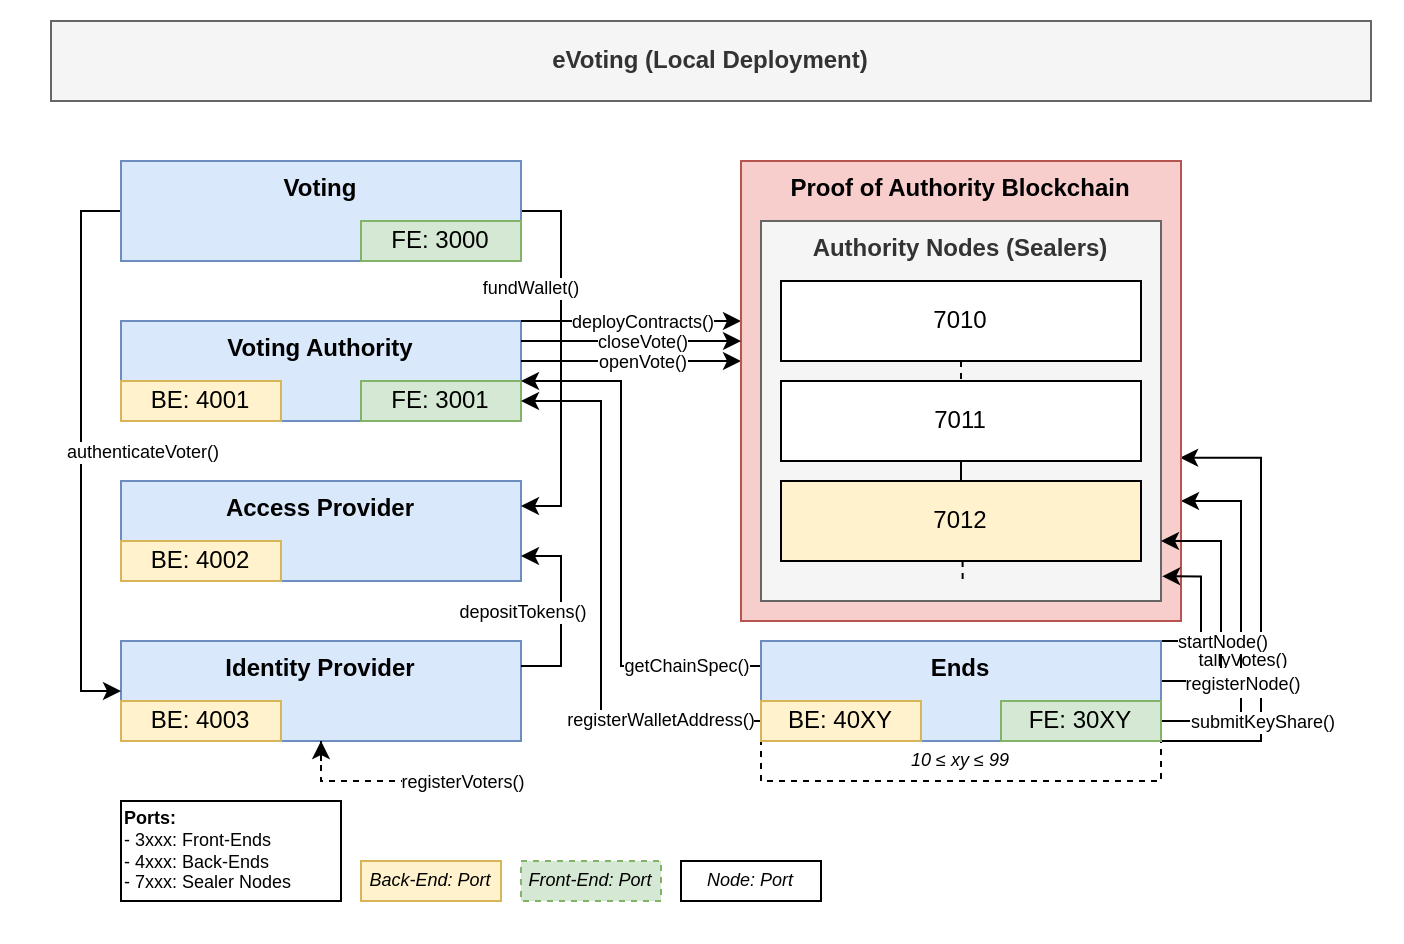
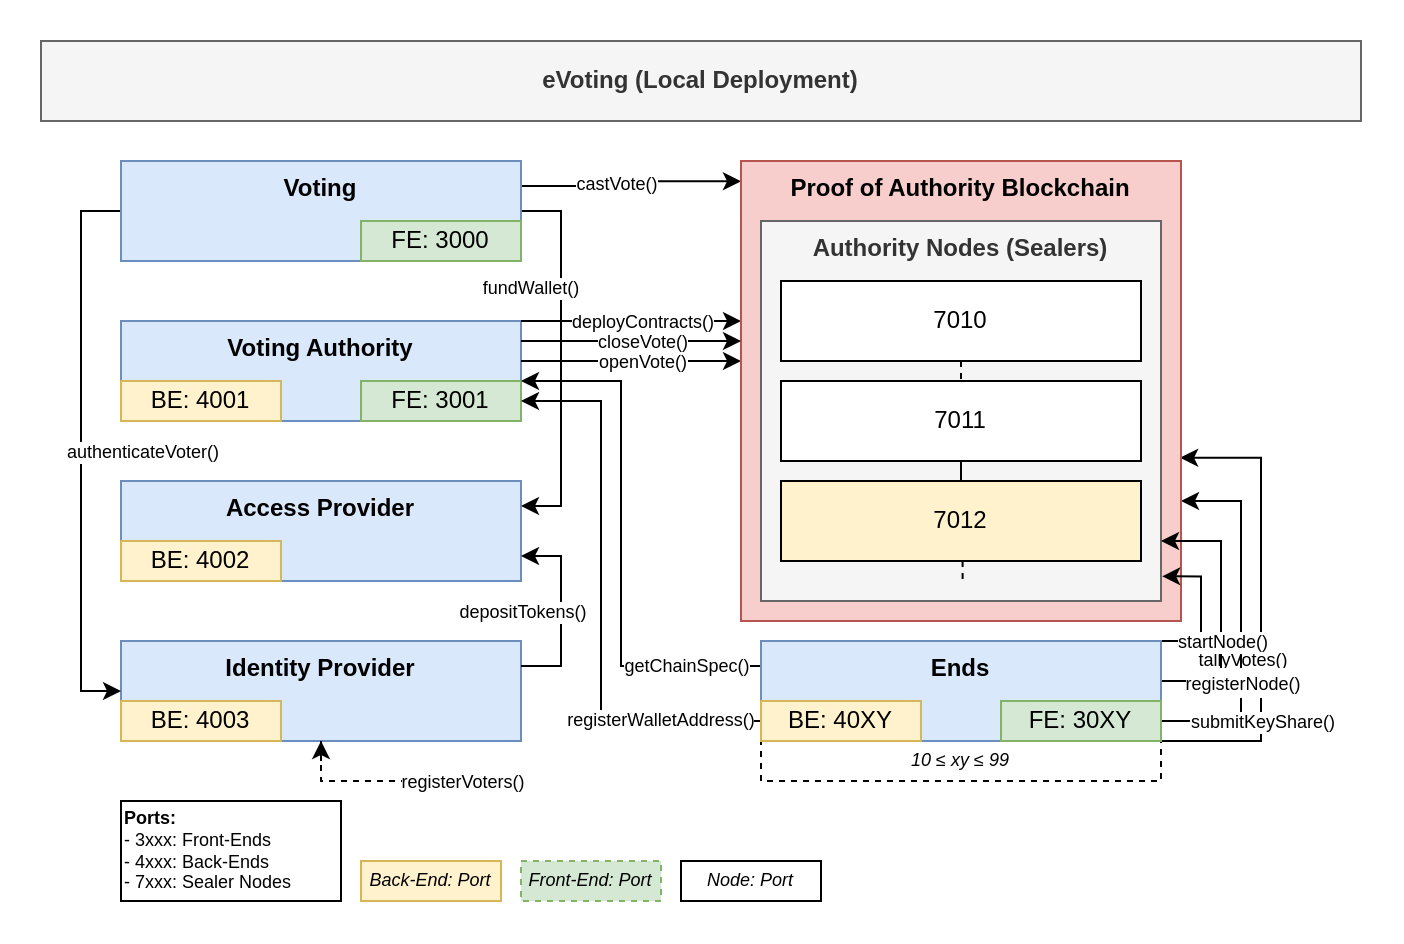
  <mxCell id="0" />
  <mxCell id="1" parent="0" />
  <mxCell id="2" style="edgeStyle=orthogonalEdgeStyle;rounded=0;orthogonalLoop=1;jettySize=auto;html=1;entryX=0.998;entryY=0.645;entryDx=0;entryDy=0;entryPerimeter=0;endArrow=classic;endFill=1;fontSize=9;" edge="1" parent="1" source="57" target="35"><mxGeometry relative="1" as="geometry"><Array as="points"><mxPoint x="630" y="370" /><mxPoint x="630" y="228" /></Array></mxGeometry></mxCell>
  <mxCell id="3" value="tallyVotes()" style="text;html=1;align=center;verticalAlign=middle;resizable=0;points=[];;labelBackgroundColor=#ffffff;fontSize=9;" vertex="1" connectable="0" parent="2"><mxGeometry x="-0.113" y="2" relative="1" as="geometry"><mxPoint x="-7.5" y="12" as="offset" /></mxGeometry></mxCell>
  <mxCell id="4" style="edgeStyle=orthogonalEdgeStyle;rounded=0;orthogonalLoop=1;jettySize=auto;html=1;endArrow=classic;endFill=1;fontSize=9;" edge="1" parent="1" source="57" target="35"><mxGeometry relative="1" as="geometry"><Array as="points"><mxPoint x="620" y="360" /><mxPoint x="620" y="250" /></Array></mxGeometry></mxCell>
  <mxCell id="5" value="submitKeyShare()" style="text;html=1;align=center;verticalAlign=middle;resizable=0;points=[];;labelBackgroundColor=#ffffff;fontSize=9;" vertex="1" connectable="0" parent="4"><mxGeometry x="-0.376" y="49" relative="1" as="geometry"><mxPoint x="59" y="16" as="offset" /></mxGeometry></mxCell>
  <mxCell id="6" value="" style="group" parent="1" vertex="1" connectable="0"><mxGeometry x="60" y="240" width="200" height="50" as="geometry" /></mxCell>
  <mxCell id="7" value="&lt;b&gt;Access Provider&lt;/b&gt;" style="rounded=0;whiteSpace=wrap;html=1;fillColor=#dae8fc;strokeColor=#6c8ebf;align=center;verticalAlign=top;" parent="6" vertex="1"><mxGeometry width="200" height="50" as="geometry" /></mxCell>
  <mxCell id="8" value="BE: 4002" style="rounded=0;whiteSpace=wrap;html=1;fillColor=#fff2cc;strokeColor=#d6b656;" parent="6" vertex="1"><mxGeometry y="30" width="80" height="20" as="geometry" /></mxCell>
  <mxCell id="9" value="" style="group" parent="1" vertex="1" connectable="0"><mxGeometry x="60" y="320" width="200" height="50" as="geometry" /></mxCell>
  <mxCell id="10" value="&lt;b&gt;Identity Provider&lt;br&gt;&lt;/b&gt;" style="rounded=0;whiteSpace=wrap;html=1;fillColor=#dae8fc;strokeColor=#6c8ebf;align=center;verticalAlign=top;" parent="9" vertex="1"><mxGeometry width="200" height="50" as="geometry" /></mxCell>
  <mxCell id="11" value="BE: 4003" style="rounded=0;whiteSpace=wrap;html=1;fillColor=#fff2cc;strokeColor=#d6b656;" parent="9" vertex="1"><mxGeometry y="30" width="80" height="20" as="geometry" /></mxCell>
- <mxCell id="12" value="&lt;b&gt;eVoting (Local Deployment)&lt;br&gt;&lt;/b&gt;" style="rounded=0;whiteSpace=wrap;html=1;align=center;fillColor=#f5f5f5;strokeColor=#666666;fontColor=#333333;" parent="1" vertex="1"><mxGeometry x="25" y="10" width="660" height="40" as="geometry" /></mxCell>
+ <mxCell id="12" value="&lt;b&gt;eVoting (Local Deployment)&lt;br&gt;&lt;/b&gt;" style="rounded=0;whiteSpace=wrap;html=1;align=center;fillColor=#f5f5f5;strokeColor=#666666;fontColor=#333333;" parent="1" vertex="1"><mxGeometry x="20" y="20" width="660" height="40" as="geometry" /></mxCell>
  <mxCell id="13" value="" style="group" parent="1" vertex="1" connectable="0"><mxGeometry x="60" y="160" width="200" height="50" as="geometry" /></mxCell>
  <mxCell id="14" value="&lt;b&gt;Voting Authority&lt;/b&gt;" style="rounded=0;whiteSpace=wrap;html=1;fillColor=#dae8fc;strokeColor=#6c8ebf;align=center;verticalAlign=top;" parent="13" vertex="1"><mxGeometry width="200" height="50" as="geometry" /></mxCell>
  <mxCell id="15" value="FE: 3001" style="rounded=0;whiteSpace=wrap;html=1;fillColor=#d5e8d4;strokeColor=#82b366;" parent="13" vertex="1"><mxGeometry x="120" y="30" width="80" height="20" as="geometry" /></mxCell>
  <mxCell id="16" value="BE: 4001" style="rounded=0;whiteSpace=wrap;html=1;fillColor=#fff2cc;strokeColor=#d6b656;" parent="13" vertex="1"><mxGeometry y="30" width="80" height="20" as="geometry" /></mxCell>
  <mxCell id="17" value="Front-End: Port" style="rounded=0;whiteSpace=wrap;html=1;fillColor=#d5e8d4;strokeColor=#82b366;fontSize=9;fontStyle=2;dashed=1;" parent="1" vertex="1"><mxGeometry x="260" y="430" width="70" height="20" as="geometry" /></mxCell>
  <mxCell id="18" value="Back-End: Port" style="rounded=0;whiteSpace=wrap;html=1;fillColor=#fff2cc;strokeColor=#d6b656;fontSize=9;fontStyle=2" parent="1" vertex="1"><mxGeometry x="180" y="430" width="70" height="20" as="geometry" /></mxCell>
  <mxCell id="19" value="Node: Port" style="rounded=0;whiteSpace=wrap;html=1;align=center;fontSize=9;fontStyle=2" parent="1" vertex="1"><mxGeometry x="340" y="430" width="70" height="20" as="geometry" /></mxCell>
  <mxCell id="20" value="&lt;div&gt;&lt;b&gt;Ports:&lt;/b&gt;&lt;/div&gt;&lt;div&gt;- 3xxx: Front-Ends&lt;br&gt;&lt;/div&gt;&lt;div&gt;- 4xxx: Back-Ends&lt;br&gt;&lt;/div&gt;&lt;div&gt;- 7xxx: Sealer Nodes&lt;br&gt;&lt;/div&gt;" style="rounded=0;whiteSpace=wrap;html=1;fontSize=9;align=left;verticalAlign=middle;" parent="1" vertex="1"><mxGeometry x="60" y="400" width="110" height="50" as="geometry" /></mxCell>
  <mxCell id="21" value="" style="endArrow=classic;html=1;fontSize=9;entryX=0.5;entryY=1;entryDx=0;entryDy=0;" parent="1" target="10" edge="1"><mxGeometry width="50" height="50" relative="1" as="geometry"><mxPoint x="160" y="380" as="sourcePoint" /><mxPoint x="130" y="470" as="targetPoint" /></mxGeometry></mxCell>
  <mxCell id="22" value="registerVoters()" style="text;html=1;align=center;verticalAlign=middle;resizable=0;points=[];;labelBackgroundColor=#ffffff;fontSize=9;" parent="21" vertex="1" connectable="0"><mxGeometry x="-0.203" relative="1" as="geometry"><mxPoint x="70" y="14" as="offset" /></mxGeometry></mxCell>
  <mxCell id="23" style="edgeStyle=orthogonalEdgeStyle;rounded=0;orthogonalLoop=1;jettySize=auto;html=1;exitX=0;exitY=0.5;exitDx=0;exitDy=0;entryX=0;entryY=0.5;entryDx=0;entryDy=0;fontSize=9;" parent="1" source="61" target="10" edge="1"><mxGeometry relative="1" as="geometry"><Array as="points"><mxPoint x="40" y="105" /><mxPoint x="40" y="345" /></Array></mxGeometry></mxCell>
  <mxCell id="24" value="authenticateVoter()" style="text;html=1;align=center;verticalAlign=middle;resizable=0;points=[];;labelBackgroundColor=#ffffff;fontSize=9;" parent="23" vertex="1" connectable="0"><mxGeometry x="-0.222" relative="1" as="geometry"><mxPoint x="30" y="31" as="offset" /></mxGeometry></mxCell>
+ <mxCell id="25" style="edgeStyle=orthogonalEdgeStyle;rounded=0;orthogonalLoop=1;jettySize=auto;html=1;exitX=1;exitY=0.25;exitDx=0;exitDy=0;entryX=0;entryY=0.044;entryDx=0;entryDy=0;entryPerimeter=0;fontSize=9;" parent="1" source="61" target="35" edge="1"><mxGeometry relative="1" as="geometry" /></mxCell>
+ <mxCell id="26" value="castVote()" style="text;html=1;align=center;verticalAlign=middle;resizable=0;points=[];;labelBackgroundColor=#ffffff;fontSize=9;" parent="25" vertex="1" connectable="0"><mxGeometry x="-0.155" y="3" relative="1" as="geometry"><mxPoint y="2" as="offset" /></mxGeometry></mxCell>
  <mxCell id="27" style="edgeStyle=orthogonalEdgeStyle;rounded=0;orthogonalLoop=1;jettySize=auto;html=1;exitX=1;exitY=0.25;exitDx=0;exitDy=0;entryX=1;entryY=0.75;entryDx=0;entryDy=0;fontSize=9;" parent="1" source="10" target="7" edge="1"><mxGeometry relative="1" as="geometry" /></mxCell>
  <mxCell id="28" value="depositTokens()" style="text;html=1;align=center;verticalAlign=middle;resizable=0;points=[];;labelBackgroundColor=#ffffff;fontSize=9;" parent="27" vertex="1" connectable="0"><mxGeometry x="0.222" relative="1" as="geometry"><mxPoint x="-20" y="10.5" as="offset" /></mxGeometry></mxCell>
  <mxCell id="29" style="edgeStyle=orthogonalEdgeStyle;rounded=0;orthogonalLoop=1;jettySize=auto;html=1;exitX=1;exitY=0.5;exitDx=0;exitDy=0;entryX=1;entryY=0.25;entryDx=0;entryDy=0;fontSize=9;" parent="1" source="61" target="7" edge="1"><mxGeometry relative="1" as="geometry" /></mxCell>
  <mxCell id="30" value="fundWallet()" style="text;html=1;align=center;verticalAlign=middle;resizable=0;points=[];;labelBackgroundColor=#ffffff;fontSize=9;" parent="29" vertex="1" connectable="0"><mxGeometry x="0.179" y="2" relative="1" as="geometry"><mxPoint x="-18" y="-52.5" as="offset" /></mxGeometry></mxCell>
  <mxCell id="31" style="edgeStyle=orthogonalEdgeStyle;rounded=0;orthogonalLoop=1;jettySize=auto;html=1;fontSize=9;" parent="1" source="14" target="35" edge="1"><mxGeometry relative="1" as="geometry"><Array as="points"><mxPoint x="340" y="160" /><mxPoint x="340" y="160" /></Array></mxGeometry></mxCell>
  <mxCell id="32" value="&lt;div&gt;deployContracts()&lt;/div&gt;" style="text;html=1;align=center;verticalAlign=middle;resizable=0;points=[];;labelBackgroundColor=#ffffff;fontSize=9;" parent="31" vertex="1" connectable="0"><mxGeometry x="0.094" y="-2" relative="1" as="geometry"><mxPoint y="-2" as="offset" /></mxGeometry></mxCell>
  <mxCell id="33" style="edgeStyle=orthogonalEdgeStyle;rounded=0;orthogonalLoop=1;jettySize=auto;html=1;" parent="1" source="14" target="35" edge="1"><mxGeometry relative="1" as="geometry"><mxPoint x="340" y="130" as="targetPoint" /><Array as="points"><mxPoint x="350" y="180" /><mxPoint x="350" y="180" /></Array></mxGeometry></mxCell>
  <mxCell id="34" value="openVote()" style="text;html=1;align=center;verticalAlign=middle;resizable=0;points=[];;labelBackgroundColor=#ffffff;fontSize=9;" parent="33" vertex="1" connectable="0"><mxGeometry x="0.537" y="-2" relative="1" as="geometry"><mxPoint x="-25" y="-2" as="offset" /></mxGeometry></mxCell>
  <mxCell id="35" value="Proof of Authority Blockchain" style="rounded=0;whiteSpace=wrap;html=1;align=center;fillColor=#f8cecc;strokeColor=#b85450;verticalAlign=top;fontStyle=1" parent="1" vertex="1"><mxGeometry x="370" y="80" width="220" height="230" as="geometry" /></mxCell>
  <mxCell id="36" style="edgeStyle=orthogonalEdgeStyle;rounded=0;orthogonalLoop=1;jettySize=auto;html=1;exitX=0.5;exitY=1;exitDx=0;exitDy=0;entryX=0.5;entryY=0;entryDx=0;entryDy=0;dashed=1;endArrow=none;endFill=0;" edge="1" parent="1" source="42"><mxGeometry relative="1" as="geometry"><mxPoint x="510" y="290" as="targetPoint" /></mxGeometry></mxCell>
  <mxCell id="37" value="&lt;b&gt;Authority Nodes (Sealers)&lt;/b&gt;" style="rounded=0;whiteSpace=wrap;html=1;align=center;fillColor=#f5f5f5;strokeColor=#666666;fontColor=#333333;verticalAlign=top;" parent="1" vertex="1"><mxGeometry x="380" y="110" width="200" height="190" as="geometry" /></mxCell>
  <mxCell id="38" style="edgeStyle=orthogonalEdgeStyle;rounded=0;orthogonalLoop=1;jettySize=auto;html=1;exitX=0.5;exitY=1;exitDx=0;exitDy=0;entryX=0.5;entryY=0;entryDx=0;entryDy=0;endArrow=none;endFill=0;dashed=1;" edge="1" parent="1" source="39" target="41"><mxGeometry relative="1" as="geometry" /></mxCell>
  <mxCell id="39" value="7010" style="rounded=0;whiteSpace=wrap;html=1;align=center;" parent="1" vertex="1"><mxGeometry x="390" y="140" width="180" height="40" as="geometry" /></mxCell>
  <mxCell id="40" style="edgeStyle=orthogonalEdgeStyle;rounded=0;orthogonalLoop=1;jettySize=auto;html=1;exitX=0.5;exitY=1;exitDx=0;exitDy=0;entryX=0.5;entryY=0;entryDx=0;entryDy=0;dashed=0;endArrow=none;endFill=0;" edge="1" parent="1" source="41" target="42"><mxGeometry relative="1" as="geometry" /></mxCell>
  <mxCell id="41" value="7011" style="rounded=0;whiteSpace=wrap;html=1;align=center;" vertex="1" parent="1"><mxGeometry x="390" y="190" width="180" height="40" as="geometry" /></mxCell>
  <mxCell id="42" value="7012" style="rounded=0;whiteSpace=wrap;html=1;align=center;fillColor=#fff2cc;" vertex="1" parent="1"><mxGeometry x="390" y="240" width="180" height="40" as="geometry" /></mxCell>
  <mxCell id="43" style="edgeStyle=orthogonalEdgeStyle;rounded=0;orthogonalLoop=1;jettySize=auto;html=1;exitX=0.5;exitY=1;exitDx=0;exitDy=0;entryX=0.5;entryY=0;entryDx=0;entryDy=0;dashed=1;endArrow=none;endFill=0;" edge="1" parent="1"><mxGeometry relative="1" as="geometry"><mxPoint x="480.81" y="279.952" as="sourcePoint" /><mxPoint x="480.81" y="289.952" as="targetPoint" /><Array as="points"><mxPoint x="481" y="290" /><mxPoint x="481" y="290" /></Array></mxGeometry></mxCell>
  <mxCell id="44" value="&lt;font style=&quot;font-size: 9px&quot;&gt;10 &lt;span style=&quot;font-weight: normal ; font-size: 9px&quot;&gt;&lt;span class=&quot;code char&quot; style=&quot;font-size: 9px&quot;&gt;≤ &lt;/span&gt;&lt;/span&gt;xy &lt;/font&gt;&lt;font style=&quot;font-size: 9px&quot;&gt;&lt;font style=&quot;font-size: 9px&quot;&gt;&lt;span style=&quot;font-weight: normal ; font-size: 9px&quot;&gt;&lt;span class=&quot;code char&quot; style=&quot;font-size: 9px&quot;&gt;≤&lt;/span&gt;&lt;/span&gt;&lt;/font&gt; 99&lt;/font&gt;&lt;font style=&quot;font-size: 9px&quot;&gt;&lt;br style=&quot;font-size: 9px&quot;&gt;&lt;/font&gt;" style="rounded=0;whiteSpace=wrap;html=1;fontSize=9;dashed=1;fontStyle=2" vertex="1" parent="1"><mxGeometry x="380" y="370" width="200" height="20" as="geometry" /></mxCell>
  <mxCell id="45" style="edgeStyle=orthogonalEdgeStyle;rounded=0;orthogonalLoop=1;jettySize=auto;html=1;dashed=1;endArrow=none;endFill=0;fontSize=9;" edge="1" parent="1" source="10"><mxGeometry relative="1" as="geometry"><mxPoint x="200" y="390" as="targetPoint" /></mxGeometry></mxCell>
  <mxCell id="46" style="edgeStyle=orthogonalEdgeStyle;rounded=0;orthogonalLoop=1;jettySize=auto;html=1;endArrow=classic;endFill=1;fontSize=9;" edge="1" parent="1" source="57" target="14"><mxGeometry relative="1" as="geometry"><mxPoint x="156" y="210" as="targetPoint" /><mxPoint x="376" y="360.069" as="sourcePoint" /><Array as="points"><mxPoint x="300" y="360" /><mxPoint x="300" y="200" /></Array></mxGeometry></mxCell>
  <mxCell id="47" value="registerWalletAddress()" style="text;html=1;align=center;verticalAlign=middle;resizable=0;points=[];;labelBackgroundColor=#ffffff;fontSize=9;" vertex="1" connectable="0" parent="46"><mxGeometry x="-0.79" y="-8" relative="1" as="geometry"><mxPoint x="-22" y="7" as="offset" /></mxGeometry></mxCell>
  <mxCell id="48" style="edgeStyle=orthogonalEdgeStyle;rounded=0;orthogonalLoop=1;jettySize=auto;html=1;" edge="1" parent="1" source="14" target="35"><mxGeometry relative="1" as="geometry"><mxPoint x="380" y="194.897" as="targetPoint" /><Array as="points"><mxPoint x="360" y="170" /><mxPoint x="360" y="170" /></Array><mxPoint x="270" y="194.897" as="sourcePoint" /></mxGeometry></mxCell>
  <mxCell id="49" value="closeVote()" style="text;html=1;align=center;verticalAlign=middle;resizable=0;points=[];;labelBackgroundColor=#ffffff;fontSize=9;" vertex="1" connectable="0" parent="48"><mxGeometry x="0.537" y="-2" relative="1" as="geometry"><mxPoint x="-25" y="-2" as="offset" /></mxGeometry></mxCell>
  <mxCell id="50" style="edgeStyle=orthogonalEdgeStyle;rounded=0;orthogonalLoop=1;jettySize=auto;html=1;exitX=0;exitY=0.25;exitDx=0;exitDy=0;endArrow=classic;endFill=1;fontSize=9;" edge="1" parent="1" source="57" target="14"><mxGeometry relative="1" as="geometry"><Array as="points"><mxPoint x="310" y="332" /><mxPoint x="310" y="190" /></Array></mxGeometry></mxCell>
  <mxCell id="51" value="getChainSpec()" style="text;html=1;align=center;verticalAlign=middle;resizable=0;points=[];;labelBackgroundColor=#ffffff;fontSize=9;" vertex="1" connectable="0" parent="50"><mxGeometry x="-0.741" relative="1" as="geometry"><mxPoint x="-3.5" y="-0.5" as="offset" /></mxGeometry></mxCell>
  <mxCell id="52" style="edgeStyle=orthogonalEdgeStyle;rounded=0;orthogonalLoop=1;jettySize=auto;html=1;fontSize=9;" parent="1" source="57" target="37" edge="1"><mxGeometry relative="1" as="geometry"><mxPoint x="579.5" y="140.069" as="targetPoint" /><Array as="points"><mxPoint x="610" y="340" /><mxPoint x="610" y="270" /></Array><mxPoint x="569.845" y="260.069" as="sourcePoint" /></mxGeometry></mxCell>
  <mxCell id="53" value="&lt;font style=&quot;font-size: 9px&quot;&gt;registerNode()&lt;/font&gt;" style="text;html=1;align=center;verticalAlign=middle;resizable=0;points=[];;labelBackgroundColor=#ffffff;" vertex="1" connectable="0" parent="52"><mxGeometry x="-0.533" y="-16" relative="1" as="geometry"><mxPoint x="-6" y="0.5" as="offset" /></mxGeometry></mxCell>
  <mxCell id="54" style="edgeStyle=orthogonalEdgeStyle;rounded=0;orthogonalLoop=1;jettySize=auto;html=1;endArrow=classic;endFill=1;fontSize=9;entryX=1.003;entryY=0.935;entryDx=0;entryDy=0;entryPerimeter=0;" edge="1" parent="1" source="57" target="37"><mxGeometry relative="1" as="geometry"><mxPoint x="630" y="300" as="targetPoint" /><Array as="points"><mxPoint x="600" y="320" /><mxPoint x="600" y="288" /></Array></mxGeometry></mxCell>
  <mxCell id="55" value="startNode()" style="text;html=1;align=center;verticalAlign=middle;resizable=0;points=[];;labelBackgroundColor=#ffffff;fontSize=9;" vertex="1" connectable="0" parent="54"><mxGeometry x="-0.525" y="14" relative="1" as="geometry"><mxPoint x="13" y="14" as="offset" /></mxGeometry></mxCell>
  <mxCell id="56" value="" style="group" vertex="1" connectable="0" parent="1"><mxGeometry x="380" y="320" width="200" height="50" as="geometry" /></mxCell>
  <mxCell id="57" value="&lt;b&gt;Ends&lt;/b&gt;" style="rounded=0;whiteSpace=wrap;html=1;fillColor=#dae8fc;strokeColor=#6c8ebf;align=center;verticalAlign=top;" vertex="1" parent="56"><mxGeometry width="200" height="50" as="geometry" /></mxCell>
  <mxCell id="58" value="FE: 30XY" style="rounded=0;whiteSpace=wrap;html=1;fillColor=#d5e8d4;strokeColor=#82b366;" vertex="1" parent="56"><mxGeometry x="120" y="30" width="80" height="20" as="geometry" /></mxCell>
  <mxCell id="59" value="BE: 40XY" style="rounded=0;whiteSpace=wrap;html=1;fillColor=#fff2cc;strokeColor=#d6b656;" vertex="1" parent="56"><mxGeometry y="30" width="80" height="20" as="geometry" /></mxCell>
  <mxCell id="60" value="" style="group;fontStyle=1" parent="1" vertex="1" connectable="0"><mxGeometry x="60" y="80" width="200" height="50" as="geometry" /></mxCell>
  <mxCell id="61" value="&lt;b&gt;Voting&lt;/b&gt;" style="rounded=0;whiteSpace=wrap;html=1;fillColor=#dae8fc;strokeColor=#6c8ebf;align=center;verticalAlign=top;" parent="60" vertex="1"><mxGeometry width="200" height="50" as="geometry" /></mxCell>
  <mxCell id="62" value="FE: 3000" style="rounded=0;whiteSpace=wrap;html=1;fillColor=#d5e8d4;strokeColor=#82b366;" parent="60" vertex="1"><mxGeometry x="120" y="30" width="80" height="20" as="geometry" /></mxCell>
